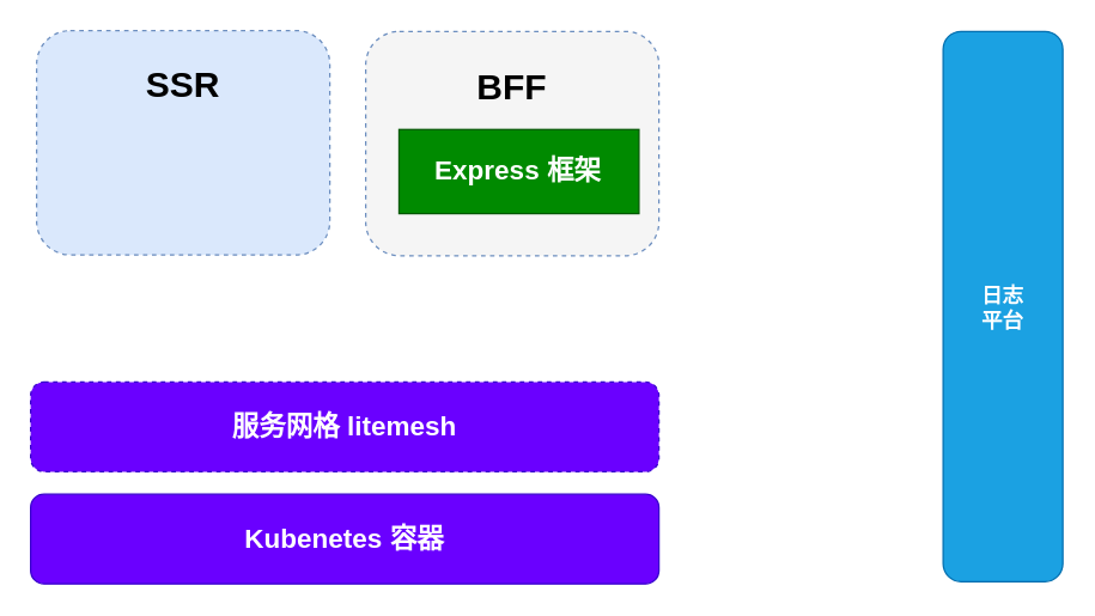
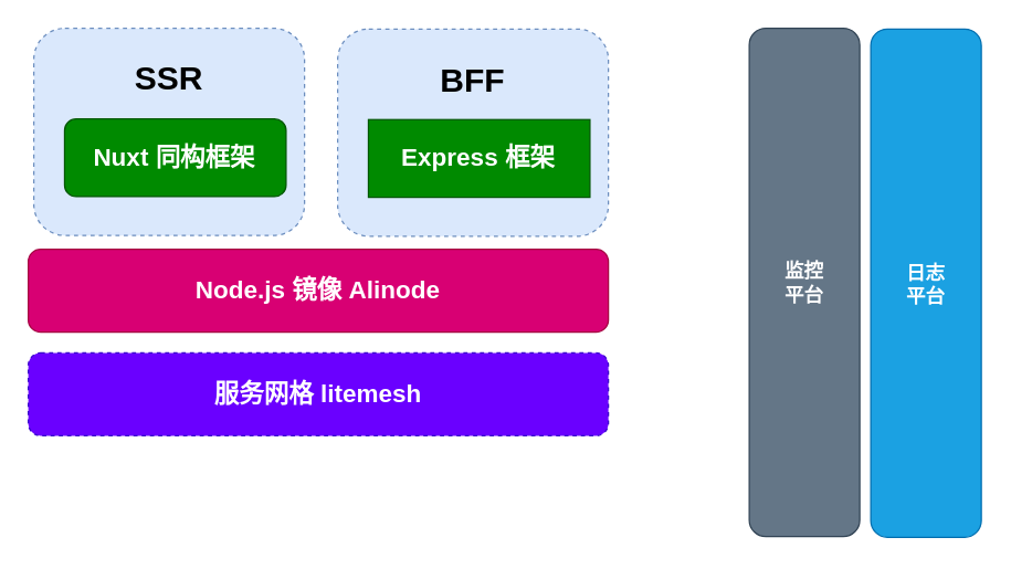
  <mxCell id="0" />
  <mxCell id="1" parent="0" />
  <mxCell id="2" value="" style="group" vertex="1" connectable="0" parent="1"><mxGeometry x="20" y="20" width="690" height="370" as="geometry" /></mxCell>
- <mxCell id="3" value="&lt;h2&gt;Kubenetes 容器&lt;/h2&gt;" style="rounded=1;whiteSpace=wrap;html=1;strokeColor=#3700CC;fillColor=#6a00ff;fontColor=#ffffff;" vertex="1" parent="2"><mxGeometry y="310" width="420" height="60" as="geometry" /></mxCell>
+ <mxCell id="4" value="&lt;h2&gt;Node.js 镜像 Alinode&lt;/h2&gt;" style="rounded=1;whiteSpace=wrap;html=1;strokeColor=#A50040;fillColor=#d80073;fontColor=#ffffff;" vertex="1" parent="2"><mxGeometry y="160" width="420" height="60" as="geometry" /></mxCell>
  <mxCell id="5" value="&lt;h2&gt;服务网格 litemesh&lt;/h2&gt;" style="rounded=1;whiteSpace=wrap;html=1;strokeColor=#3700CC;fillColor=#6a00ff;fontColor=#ffffff;dashed=1;" vertex="1" parent="2"><mxGeometry y="235" width="420" height="60" as="geometry" /></mxCell>
  <mxCell id="6" value="" style="group" vertex="1" connectable="0" parent="2"><mxGeometry x="4" width="196" height="150" as="geometry" /></mxCell>
  <mxCell id="7" value="&lt;h1&gt;SSR&lt;/h1&gt;" style="rounded=1;whiteSpace=wrap;html=1;dashed=1;strokeColor=#6c8ebf;fillColor=#dae8fc;verticalAlign=top;" vertex="1" parent="6"><mxGeometry width="196.0" height="150" as="geometry" /></mxCell>
+ <mxCell id="8" value="&lt;h2&gt;Nuxt 同构框架&lt;/h2&gt;" style="rounded=1;whiteSpace=wrap;html=1;strokeColor=#005700;fillColor=#008a00;fontColor=#ffffff;" vertex="1" parent="6"><mxGeometry x="22.273" y="65.625" width="160.364" height="56.25" as="geometry" /></mxCell>
  <mxCell id="9" value="" style="group" vertex="1" connectable="0" parent="2"><mxGeometry x="224" y="0.5" width="196" height="150" as="geometry" /></mxCell>
- <mxCell id="10" value="&lt;h1&gt;BFF&lt;/h1&gt;" style="rounded=1;whiteSpace=wrap;html=1;dashed=1;strokeColor=#6c8ebf;fillColor=#f5f5f5;verticalAlign=top;" vertex="1" parent="9"><mxGeometry width="196.0" height="150" as="geometry" /></mxCell>
+ <mxCell id="10" value="&lt;h1&gt;BFF&lt;/h1&gt;" style="rounded=1;whiteSpace=wrap;html=1;dashed=1;strokeColor=#6c8ebf;fillColor=#dae8fc;verticalAlign=top;" vertex="1" parent="9"><mxGeometry width="196.0" height="150" as="geometry" /></mxCell>
  <mxCell id="11" value="&lt;h2&gt;Express 框架&lt;/h2&gt;" style="whiteSpace=wrap;html=1;strokeColor=#005700;fillColor=#008a00;fontColor=#ffffff;rounded=0;" vertex="1" parent="9"><mxGeometry x="22.273" y="65.625" width="160.364" height="56.25" as="geometry" /></mxCell>
+ <mxCell id="12" value="&lt;h3&gt;监控&lt;br&gt;平台&lt;/h3&gt;" style="rounded=1;whiteSpace=wrap;html=1;strokeColor=#314354;fillColor=#647687;fontColor=#ffffff;" vertex="1" parent="2"><mxGeometry x="522" width="80" height="368" as="geometry" /></mxCell>
  <mxCell id="13" value="&lt;h3&gt;日志&lt;br&gt;平台&lt;/h3&gt;" style="rounded=1;whiteSpace=wrap;html=1;strokeColor=#006EAF;fillColor=#1ba1e2;fontColor=#ffffff;" vertex="1" parent="2"><mxGeometry x="610" y="0.5" width="80" height="368" as="geometry" /></mxCell>
